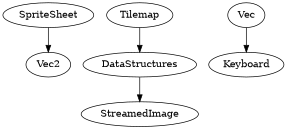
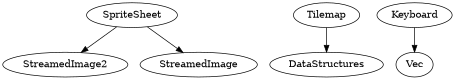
  digraph {
    SpriteSheet
-   Vec2
+   Vec2 [label=StreamedImage2]
    StreamedImage
    Tilemap
    DataStructures
    n6 [label=Vec]
    Keyboard
    SpriteSheet -> Vec2
-   DataStructures -> StreamedImage
+   SpriteSheet -> StreamedImage
    Tilemap -> DataStructures
-   n6 -> Keyboard
+   Keyboard -> n6
  }
